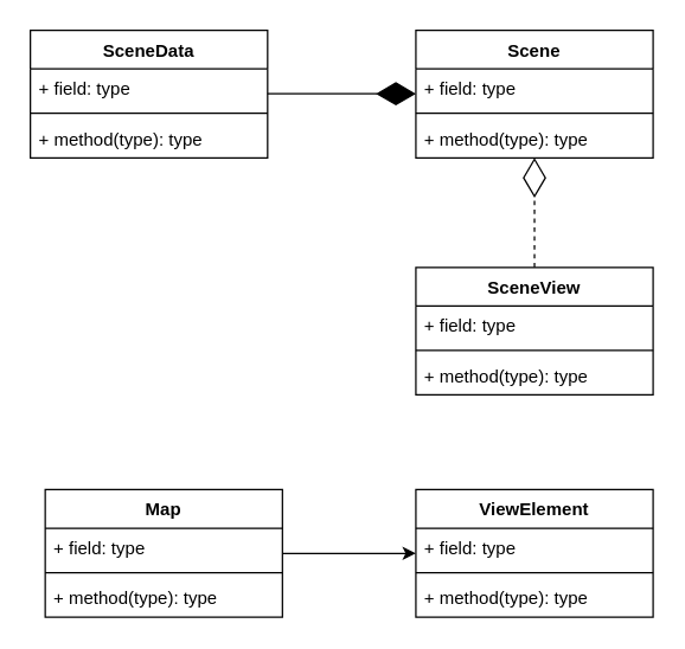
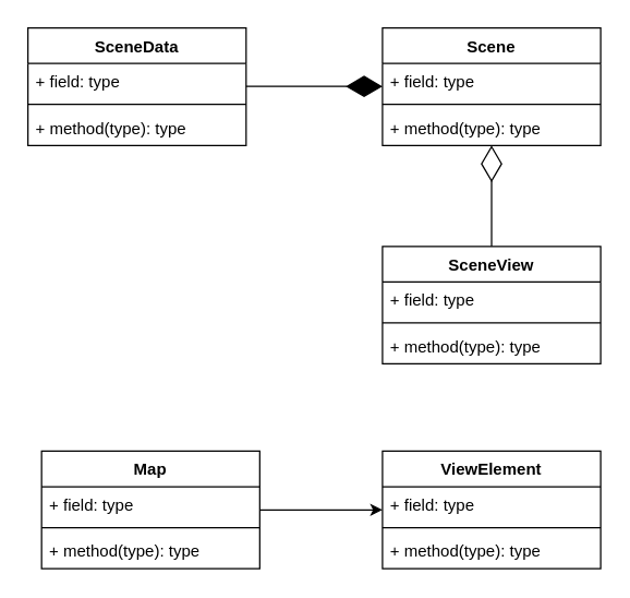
  <mxCell id="0" />
  <mxCell id="1" parent="0" />
  <mxCell id="2" value="Scene" style="swimlane;fontStyle=1;align=center;verticalAlign=top;childLayout=stackLayout;horizontal=1;startSize=26;horizontalStack=0;resizeParent=1;resizeParentMax=0;resizeLast=0;collapsible=1;marginBottom=0;whiteSpace=wrap;html=1;" parent="1" vertex="1"><mxGeometry x="280" y="20" width="160" height="86" as="geometry" /></mxCell>
  <mxCell id="3" value="+ field: type" style="text;strokeColor=none;fillColor=none;align=left;verticalAlign=top;spacingLeft=4;spacingRight=4;overflow=hidden;rotatable=0;points=[[0,0.5],[1,0.5]];portConstraint=eastwest;whiteSpace=wrap;html=1;" parent="2" vertex="1"><mxGeometry y="26" width="160" height="26" as="geometry" /></mxCell>
  <mxCell id="4" value="" style="line;strokeWidth=1;fillColor=none;align=left;verticalAlign=middle;spacingTop=-1;spacingLeft=3;spacingRight=3;rotatable=0;labelPosition=right;points=[];portConstraint=eastwest;strokeColor=inherit;" parent="2" vertex="1"><mxGeometry y="52" width="160" height="8" as="geometry" /></mxCell>
  <mxCell id="5" value="+ method(type): type" style="text;strokeColor=none;fillColor=none;align=left;verticalAlign=top;spacingLeft=4;spacingRight=4;overflow=hidden;rotatable=0;points=[[0,0.5],[1,0.5]];portConstraint=eastwest;whiteSpace=wrap;html=1;" parent="2" vertex="1"><mxGeometry y="60" width="160" height="26" as="geometry" /></mxCell>
  <mxCell id="6" value="SceneView" style="swimlane;fontStyle=1;align=center;verticalAlign=top;childLayout=stackLayout;horizontal=1;startSize=26;horizontalStack=0;resizeParent=1;resizeParentMax=0;resizeLast=0;collapsible=1;marginBottom=0;whiteSpace=wrap;html=1;" parent="1" vertex="1"><mxGeometry x="280" y="180" width="160" height="86" as="geometry" /></mxCell>
  <mxCell id="7" value="+ field: type" style="text;strokeColor=none;fillColor=none;align=left;verticalAlign=top;spacingLeft=4;spacingRight=4;overflow=hidden;rotatable=0;points=[[0,0.5],[1,0.5]];portConstraint=eastwest;whiteSpace=wrap;html=1;" parent="6" vertex="1"><mxGeometry y="26" width="160" height="26" as="geometry" /></mxCell>
  <mxCell id="8" value="" style="line;strokeWidth=1;fillColor=none;align=left;verticalAlign=middle;spacingTop=-1;spacingLeft=3;spacingRight=3;rotatable=0;labelPosition=right;points=[];portConstraint=eastwest;strokeColor=inherit;" parent="6" vertex="1"><mxGeometry y="52" width="160" height="8" as="geometry" /></mxCell>
  <mxCell id="9" value="+ method(type): type" style="text;strokeColor=none;fillColor=none;align=left;verticalAlign=top;spacingLeft=4;spacingRight=4;overflow=hidden;rotatable=0;points=[[0,0.5],[1,0.5]];portConstraint=eastwest;whiteSpace=wrap;html=1;" parent="6" vertex="1"><mxGeometry y="60" width="160" height="26" as="geometry" /></mxCell>
- <mxCell id="10" value="" style="endArrow=diamondThin;endFill=0;endSize=24;html=1;rounded=0;entryX=0.5;entryY=1;entryDx=0;entryDy=0;dashed=1;" parent="1" source="6" target="2" edge="1"><mxGeometry width="160" relative="1" as="geometry"><mxPoint x="280" y="240" as="sourcePoint" /><mxPoint x="440" y="240" as="targetPoint" /></mxGeometry></mxCell>
+ <mxCell id="10" value="" style="endArrow=diamondThin;endFill=0;endSize=24;html=1;rounded=0;entryX=0.5;entryY=1;entryDx=0;entryDy=0;" parent="1" source="6" target="2" edge="1"><mxGeometry width="160" relative="1" as="geometry"><mxPoint x="280" y="240" as="sourcePoint" /><mxPoint x="440" y="240" as="targetPoint" /></mxGeometry></mxCell>
  <mxCell id="11" value="ViewElement" style="swimlane;fontStyle=1;align=center;verticalAlign=top;childLayout=stackLayout;horizontal=1;startSize=26;horizontalStack=0;resizeParent=1;resizeParentMax=0;resizeLast=0;collapsible=1;marginBottom=0;whiteSpace=wrap;html=1;" parent="1" vertex="1"><mxGeometry x="280" y="330" width="160" height="86" as="geometry" /></mxCell>
  <mxCell id="12" value="+ field: type" style="text;strokeColor=none;fillColor=none;align=left;verticalAlign=top;spacingLeft=4;spacingRight=4;overflow=hidden;rotatable=0;points=[[0,0.5],[1,0.5]];portConstraint=eastwest;whiteSpace=wrap;html=1;" parent="11" vertex="1"><mxGeometry y="26" width="160" height="26" as="geometry" /></mxCell>
  <mxCell id="13" value="" style="line;strokeWidth=1;fillColor=none;align=left;verticalAlign=middle;spacingTop=-1;spacingLeft=3;spacingRight=3;rotatable=0;labelPosition=right;points=[];portConstraint=eastwest;strokeColor=inherit;" parent="11" vertex="1"><mxGeometry y="52" width="160" height="8" as="geometry" /></mxCell>
  <mxCell id="14" value="+ method(type): type" style="text;strokeColor=none;fillColor=none;align=left;verticalAlign=top;spacingLeft=4;spacingRight=4;overflow=hidden;rotatable=0;points=[[0,0.5],[1,0.5]];portConstraint=eastwest;whiteSpace=wrap;html=1;" parent="11" vertex="1"><mxGeometry y="60" width="160" height="26" as="geometry" /></mxCell>
  <mxCell id="15" value="SceneData" style="swimlane;fontStyle=1;align=center;verticalAlign=top;childLayout=stackLayout;horizontal=1;startSize=26;horizontalStack=0;resizeParent=1;resizeParentMax=0;resizeLast=0;collapsible=1;marginBottom=0;whiteSpace=wrap;html=1;" parent="1" vertex="1"><mxGeometry x="20" y="20" width="160" height="86" as="geometry" /></mxCell>
  <mxCell id="16" value="+ field: type" style="text;strokeColor=none;fillColor=none;align=left;verticalAlign=top;spacingLeft=4;spacingRight=4;overflow=hidden;rotatable=0;points=[[0,0.5],[1,0.5]];portConstraint=eastwest;whiteSpace=wrap;html=1;" parent="15" vertex="1"><mxGeometry y="26" width="160" height="26" as="geometry" /></mxCell>
  <mxCell id="17" value="" style="line;strokeWidth=1;fillColor=none;align=left;verticalAlign=middle;spacingTop=-1;spacingLeft=3;spacingRight=3;rotatable=0;labelPosition=right;points=[];portConstraint=eastwest;strokeColor=inherit;" parent="15" vertex="1"><mxGeometry y="52" width="160" height="8" as="geometry" /></mxCell>
  <mxCell id="18" value="+ method(type): type" style="text;strokeColor=none;fillColor=none;align=left;verticalAlign=top;spacingLeft=4;spacingRight=4;overflow=hidden;rotatable=0;points=[[0,0.5],[1,0.5]];portConstraint=eastwest;whiteSpace=wrap;html=1;" parent="15" vertex="1"><mxGeometry y="60" width="160" height="26" as="geometry" /></mxCell>
  <mxCell id="19" value="" style="endArrow=diamondThin;endFill=1;endSize=24;html=1;rounded=0;entryX=0;entryY=0.645;entryDx=0;entryDy=0;entryPerimeter=0;" parent="1" target="3" edge="1"><mxGeometry width="160" relative="1" as="geometry"><mxPoint x="180" y="62.76" as="sourcePoint" /><mxPoint x="260" y="62.76" as="targetPoint" /></mxGeometry></mxCell>
  <mxCell id="20" value="Map" style="swimlane;fontStyle=1;align=center;verticalAlign=top;childLayout=stackLayout;horizontal=1;startSize=26;horizontalStack=0;resizeParent=1;resizeParentMax=0;resizeLast=0;collapsible=1;marginBottom=0;whiteSpace=wrap;html=1;" parent="1" vertex="1"><mxGeometry x="30" y="330" width="160" height="86" as="geometry" /></mxCell>
  <mxCell id="21" value="+ field: type" style="text;strokeColor=none;fillColor=none;align=left;verticalAlign=top;spacingLeft=4;spacingRight=4;overflow=hidden;rotatable=0;points=[[0,0.5],[1,0.5]];portConstraint=eastwest;whiteSpace=wrap;html=1;" parent="20" vertex="1"><mxGeometry y="26" width="160" height="26" as="geometry" /></mxCell>
  <mxCell id="22" value="" style="line;strokeWidth=1;fillColor=none;align=left;verticalAlign=middle;spacingTop=-1;spacingLeft=3;spacingRight=3;rotatable=0;labelPosition=right;points=[];portConstraint=eastwest;strokeColor=inherit;" parent="20" vertex="1"><mxGeometry y="52" width="160" height="8" as="geometry" /></mxCell>
  <mxCell id="23" value="+ method(type): type" style="text;strokeColor=none;fillColor=none;align=left;verticalAlign=top;spacingLeft=4;spacingRight=4;overflow=hidden;rotatable=0;points=[[0,0.5],[1,0.5]];portConstraint=eastwest;whiteSpace=wrap;html=1;" parent="20" vertex="1"><mxGeometry y="60" width="160" height="26" as="geometry" /></mxCell>
  <mxCell id="24" style="edgeStyle=orthogonalEdgeStyle;rounded=0;orthogonalLoop=1;jettySize=auto;html=1;exitX=1;exitY=0.5;exitDx=0;exitDy=0;entryX=0;entryY=0.654;entryDx=0;entryDy=0;entryPerimeter=0;" parent="1" source="20" target="12" edge="1"><mxGeometry relative="1" as="geometry" /></mxCell>
